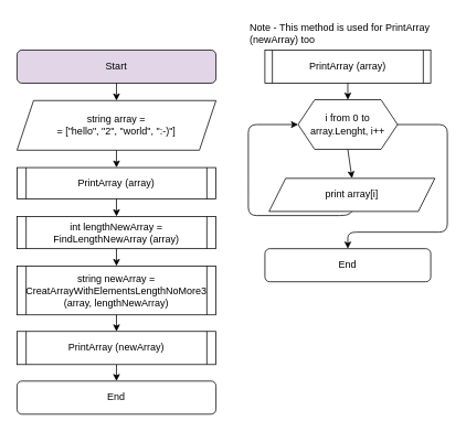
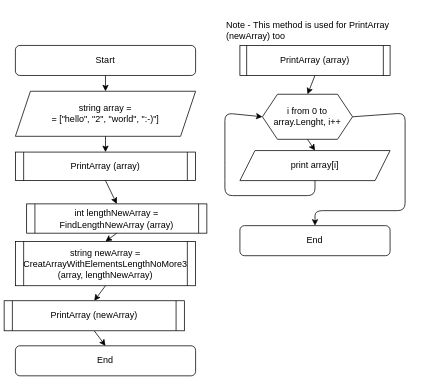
  <mxCell id="0" />
  <mxCell id="1" parent="0" />
- <mxCell id="2" value="Start" style="rounded=1;whiteSpace=wrap;html=1;fillColor=#e1d5e7;" vertex="1" parent="1"><mxGeometry x="20" y="60" width="240" height="40" as="geometry" /></mxCell>
+ <mxCell id="2" value="Start" style="rounded=1;whiteSpace=wrap;html=1;" vertex="1" parent="1"><mxGeometry x="20" y="60" width="240" height="40" as="geometry" /></mxCell>
  <mxCell id="3" value="string array = &lt;br&gt;= [&quot;hello&quot;, &quot;2&quot;, &quot;world&quot;, &quot;:-)&quot;]" style="shape=parallelogram;perimeter=parallelogramPerimeter;whiteSpace=wrap;html=1;fixedSize=1;" vertex="1" parent="1"><mxGeometry x="20" y="121" width="240" height="60" as="geometry" /></mxCell>
  <mxCell id="4" value="string newArray = CreatArrayWithElementsLengthNoMore3&lt;br&gt;(array, lengthNewArray)" style="shape=process;whiteSpace=wrap;html=1;backgroundOutline=1;size=0.045;" vertex="1" parent="1"><mxGeometry x="20" y="321" width="240" height="59" as="geometry" /></mxCell>
  <mxCell id="5" value="End" style="rounded=1;whiteSpace=wrap;html=1;" vertex="1" parent="1"><mxGeometry x="20" y="460" width="240" height="40" as="geometry" /></mxCell>
  <mxCell id="6" value="" style="endArrow=classic;html=1;exitX=0.5;exitY=1;exitDx=0;exitDy=0;entryX=0.5;entryY=0;entryDx=0;entryDy=0;" edge="1" parent="1" source="2" target="3"><mxGeometry width="50" height="50" relative="1" as="geometry"><mxPoint x="230" y="160" as="sourcePoint" /><mxPoint x="280" y="110" as="targetPoint" /></mxGeometry></mxCell>
  <mxCell id="7" value="" style="endArrow=classic;html=1;entryX=0.5;entryY=0;entryDx=0;entryDy=0;exitX=0.5;exitY=1;exitDx=0;exitDy=0;" edge="1" parent="1" source="4" target="10"><mxGeometry width="50" height="50" relative="1" as="geometry"><mxPoint x="360" y="380" as="sourcePoint" /><mxPoint x="140" y="460" as="targetPoint" /></mxGeometry></mxCell>
  <mxCell id="8" value="" style="endArrow=classic;html=1;exitX=0.5;exitY=1;exitDx=0;exitDy=0;entryX=0.5;entryY=0;entryDx=0;entryDy=0;" edge="1" parent="1" source="10" target="5"><mxGeometry width="50" height="50" relative="1" as="geometry"><mxPoint x="140" y="462" as="sourcePoint" /><mxPoint x="240" y="442" as="targetPoint" /></mxGeometry></mxCell>
  <mxCell id="9" value="PrintArray (array)" style="shape=process;whiteSpace=wrap;html=1;backgroundOutline=1;size=0.045;" vertex="1" parent="1"><mxGeometry x="20" y="202" width="240" height="38" as="geometry" /></mxCell>
- <mxCell id="10" value="PrintArray (newArray)" style="shape=process;whiteSpace=wrap;html=1;backgroundOutline=1;size=0.045;" vertex="1" parent="1"><mxGeometry x="20" y="400" width="240" height="40" as="geometry" /></mxCell>
- <mxCell id="11" value="int lengthNewArray = FindLengthNewArray (array)" style="shape=process;whiteSpace=wrap;html=1;backgroundOutline=1;size=0.045;" vertex="1" parent="1"><mxGeometry x="20" y="261" width="240" height="39" as="geometry" /></mxCell>
+ <mxCell id="10" value="PrintArray (newArray)" style="shape=process;whiteSpace=wrap;html=1;backgroundOutline=1;size=0.045;" vertex="1" parent="1"><mxGeometry x="5" y="400" width="240" height="40" as="geometry" /></mxCell>
+ <mxCell id="11" value="int lengthNewArray = FindLengthNewArray (array)" style="shape=process;whiteSpace=wrap;html=1;backgroundOutline=1;size=0.045;" vertex="1" parent="1"><mxGeometry x="35" y="271" width="240" height="39" as="geometry" /></mxCell>
  <mxCell id="12" value="" style="endArrow=classic;html=1;exitX=0.5;exitY=1;exitDx=0;exitDy=0;entryX=0.5;entryY=0;entryDx=0;entryDy=0;" edge="1" parent="1" source="3" target="9"><mxGeometry width="50" height="50" relative="1" as="geometry"><mxPoint x="270" y="440" as="sourcePoint" /><mxPoint x="320" y="390" as="targetPoint" /></mxGeometry></mxCell>
  <mxCell id="13" value="" style="endArrow=classic;html=1;exitX=0.5;exitY=1;exitDx=0;exitDy=0;entryX=0.5;entryY=0;entryDx=0;entryDy=0;" edge="1" parent="1" source="9" target="11"><mxGeometry width="50" height="50" relative="1" as="geometry"><mxPoint x="280" y="440" as="sourcePoint" /><mxPoint x="330" y="390" as="targetPoint" /></mxGeometry></mxCell>
  <mxCell id="14" value="" style="endArrow=classic;html=1;exitX=0.5;exitY=1;exitDx=0;exitDy=0;entryX=0.5;entryY=0;entryDx=0;entryDy=0;" edge="1" parent="1" source="11" target="4"><mxGeometry width="50" height="50" relative="1" as="geometry"><mxPoint x="260" y="440" as="sourcePoint" /><mxPoint x="310" y="390" as="targetPoint" /></mxGeometry></mxCell>
- <mxCell id="15" value="&lt;span&gt;i from 0 to array.Lenght, i++&lt;/span&gt;" style="shape=hexagon;perimeter=hexagonPerimeter2;whiteSpace=wrap;html=1;fixedSize=1;" vertex="1" parent="1"><mxGeometry x="359" y="120" width="120" height="60" as="geometry" /></mxCell>
+ <mxCell id="15" value="&lt;span&gt;i from 0 to array.Lenght, i++&lt;/span&gt;" style="shape=hexagon;perimeter=hexagonPerimeter2;whiteSpace=wrap;html=1;fixedSize=1;" vertex="1" parent="1"><mxGeometry x="349" y="125" width="120" height="60" as="geometry" /></mxCell>
  <mxCell id="16" value="PrintArray (array)" style="shape=process;whiteSpace=wrap;html=1;backgroundOutline=1;size=0.045;" vertex="1" parent="1"><mxGeometry x="319" y="60" width="200" height="40" as="geometry" /></mxCell>
  <mxCell id="17" value="" style="endArrow=classic;html=1;exitX=0.5;exitY=1;exitDx=0;exitDy=0;entryX=0.5;entryY=0;entryDx=0;entryDy=0;" edge="1" parent="1" source="16" target="15"><mxGeometry width="50" height="50" relative="1" as="geometry"><mxPoint x="560" y="290" as="sourcePoint" /><mxPoint x="610" y="240" as="targetPoint" /></mxGeometry></mxCell>
- <mxCell id="18" value="print array[i]" style="shape=parallelogram;perimeter=parallelogramPerimeter;whiteSpace=wrap;html=1;fixedSize=1;" vertex="1" parent="1"><mxGeometry x="324" y="215" width="200" height="40" as="geometry" /></mxCell>
+ <mxCell id="18" value="print array[i]" style="shape=parallelogram;perimeter=parallelogramPerimeter;whiteSpace=wrap;html=1;fixedSize=1;" vertex="1" parent="1"><mxGeometry x="319" y="200" width="200" height="40" as="geometry" /></mxCell>
  <mxCell id="19" value="" style="endArrow=classic;html=1;exitX=0.5;exitY=1;exitDx=0;exitDy=0;entryX=0.5;entryY=0;entryDx=0;entryDy=0;" edge="1" parent="1" source="15" target="18"><mxGeometry width="50" height="50" relative="1" as="geometry"><mxPoint x="399" y="380" as="sourcePoint" /><mxPoint x="449" y="330" as="targetPoint" /></mxGeometry></mxCell>
  <mxCell id="20" value="End" style="rounded=1;whiteSpace=wrap;html=1;" vertex="1" parent="1"><mxGeometry x="319" y="300" width="200" height="40" as="geometry" /></mxCell>
  <mxCell id="21" value="" style="endArrow=classic;html=1;entryX=0;entryY=0.5;entryDx=0;entryDy=0;exitX=0.5;exitY=1;exitDx=0;exitDy=0;" edge="1" parent="1" source="18" target="15"><mxGeometry width="50" height="50" relative="1" as="geometry"><mxPoint x="419" y="260" as="sourcePoint" /><mxPoint x="359" y="160" as="targetPoint" /><Array as="points"><mxPoint x="419" y="260" /><mxPoint x="299" y="260" /><mxPoint x="299" y="230" /><mxPoint x="299" y="150" /></Array></mxGeometry></mxCell>
  <mxCell id="22" value="" style="endArrow=classic;html=1;exitX=1;exitY=0.5;exitDx=0;exitDy=0;entryX=0.5;entryY=0;entryDx=0;entryDy=0;" edge="1" parent="1" source="15" target="20"><mxGeometry width="50" height="50" relative="1" as="geometry"><mxPoint x="529" y="260" as="sourcePoint" /><mxPoint x="579" y="210" as="targetPoint" /><Array as="points"><mxPoint x="539" y="150" /><mxPoint x="539" y="280" /><mxPoint x="419" y="280" /></Array></mxGeometry></mxCell>
  <mxCell id="23" value="Note - This method is used for PrintArray (newArray) too" style="text;html=1;strokeColor=none;fillColor=none;align=left;verticalAlign=middle;whiteSpace=wrap;rounded=0;" vertex="1" parent="1"><mxGeometry x="298.5" width="241" height="40" as="geometry" y="20" /></mxCell>
